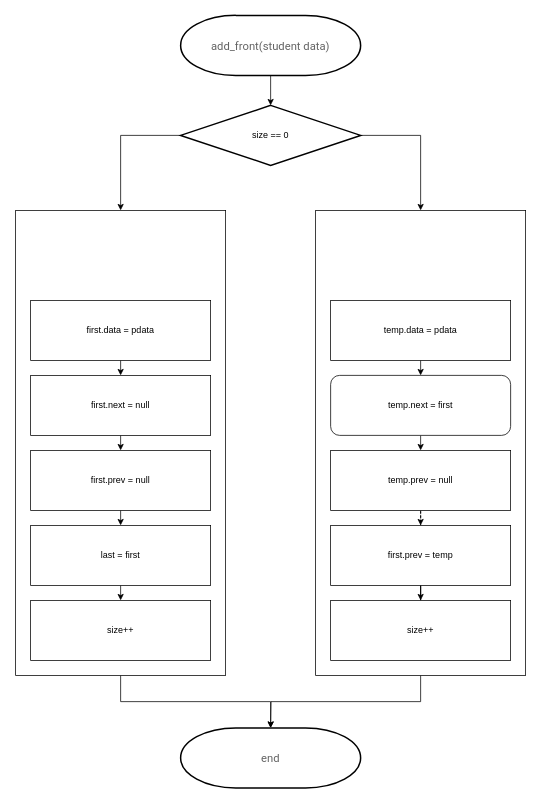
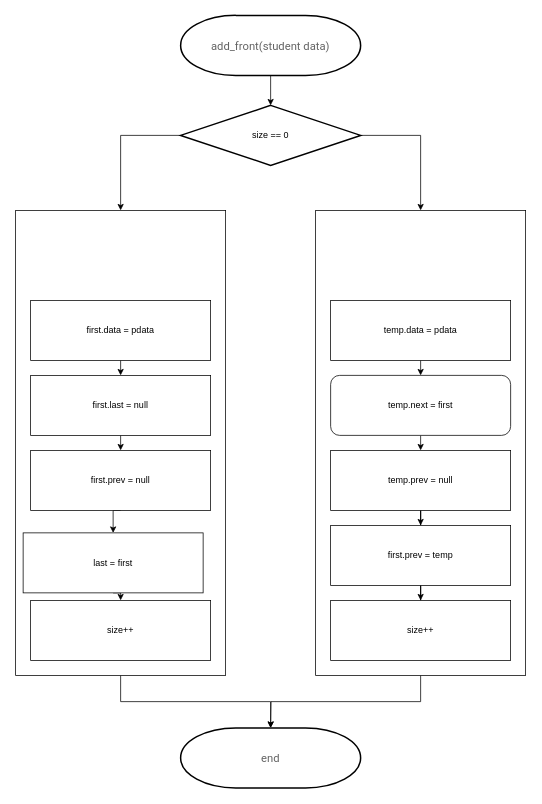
  <mxCell id="0" />
  <mxCell id="1" parent="0" />
  <mxCell id="2" style="edgeStyle=orthogonalEdgeStyle;rounded=0;orthogonalLoop=1;jettySize=auto;html=1;exitX=0.5;exitY=1;exitDx=0;exitDy=0;exitPerimeter=0;entryX=0.5;entryY=0;entryDx=0;entryDy=0;entryPerimeter=0;" edge="1" parent="1" source="3" target="6"><mxGeometry relative="1" as="geometry" /></mxCell>
  <mxCell id="3" value="&lt;span style=&quot;color: rgb(100 , 100 , 100) ; font-family: &amp;#34;roboto&amp;#34; , sans-serif ; font-size: 15px&quot;&gt;add_front(student data)&lt;/span&gt;" style="strokeWidth=2;html=1;shape=mxgraph.flowchart.terminator;whiteSpace=wrap;" vertex="1" parent="1"><mxGeometry x="240" y="20" width="240" height="80" as="geometry" /></mxCell>
  <mxCell id="4" style="edgeStyle=orthogonalEdgeStyle;rounded=0;orthogonalLoop=1;jettySize=auto;html=1;exitX=0;exitY=0.5;exitDx=0;exitDy=0;exitPerimeter=0;entryX=0.5;entryY=0;entryDx=0;entryDy=0;" edge="1" parent="1" source="6" target="8"><mxGeometry relative="1" as="geometry" /></mxCell>
  <mxCell id="5" style="edgeStyle=orthogonalEdgeStyle;rounded=0;orthogonalLoop=1;jettySize=auto;html=1;exitX=1;exitY=0.5;exitDx=0;exitDy=0;exitPerimeter=0;entryX=0.5;entryY=0;entryDx=0;entryDy=0;entryPerimeter=0;" edge="1" parent="1" source="6" target="19"><mxGeometry relative="1" as="geometry"><mxPoint x="560" y="280" as="targetPoint" /></mxGeometry></mxCell>
  <mxCell id="6" value="size == 0" style="strokeWidth=2;html=1;shape=mxgraph.flowchart.decision;whiteSpace=wrap;" vertex="1" parent="1"><mxGeometry x="240" y="140" width="240" height="80" as="geometry" /></mxCell>
  <mxCell id="7" style="edgeStyle=orthogonalEdgeStyle;rounded=0;orthogonalLoop=1;jettySize=auto;html=1;exitX=0.5;exitY=1;exitDx=0;exitDy=0;entryX=0.5;entryY=0;entryDx=0;entryDy=0;entryPerimeter=0;" edge="1" parent="1" source="8" target="29"><mxGeometry relative="1" as="geometry" /></mxCell>
  <mxCell id="8" value="" style="rounded=0;whiteSpace=wrap;html=1;" vertex="1" parent="1"><mxGeometry x="20" y="280" width="280" height="620" as="geometry" /></mxCell>
  <mxCell id="9" style="edgeStyle=orthogonalEdgeStyle;rounded=0;orthogonalLoop=1;jettySize=auto;html=1;exitX=0.5;exitY=1;exitDx=0;exitDy=0;entryX=0.5;entryY=0;entryDx=0;entryDy=0;" edge="1" parent="1" source="10" target="12"><mxGeometry relative="1" as="geometry" /></mxCell>
  <mxCell id="10" value="first.data = pdata" style="rounded=0;whiteSpace=wrap;html=1;" vertex="1" parent="1"><mxGeometry x="40" y="400" width="240" height="80" as="geometry" /></mxCell>
  <mxCell id="11" style="edgeStyle=orthogonalEdgeStyle;rounded=0;orthogonalLoop=1;jettySize=auto;html=1;exitX=0.5;exitY=1;exitDx=0;exitDy=0;entryX=0.5;entryY=0;entryDx=0;entryDy=0;" edge="1" parent="1" source="12" target="14"><mxGeometry relative="1" as="geometry" /></mxCell>
- <mxCell id="12" value="first.next = null" style="rounded=0;whiteSpace=wrap;html=1;" vertex="1" parent="1"><mxGeometry x="40" y="500" width="240" height="80" as="geometry" /></mxCell>
+ <mxCell id="12" value="first.last = null" style="rounded=0;whiteSpace=wrap;html=1;" vertex="1" parent="1"><mxGeometry x="40" y="500" width="240" height="80" as="geometry" /></mxCell>
  <mxCell id="13" style="edgeStyle=orthogonalEdgeStyle;rounded=0;orthogonalLoop=1;jettySize=auto;html=1;exitX=0.5;exitY=1;exitDx=0;exitDy=0;entryX=0.5;entryY=0;entryDx=0;entryDy=0;" edge="1" parent="1" source="14" target="16"><mxGeometry relative="1" as="geometry" /></mxCell>
  <mxCell id="14" value="first.prev = null" style="rounded=0;whiteSpace=wrap;html=1;" vertex="1" parent="1"><mxGeometry x="40" y="600" width="240" height="80" as="geometry" /></mxCell>
  <mxCell id="15" style="edgeStyle=orthogonalEdgeStyle;rounded=0;orthogonalLoop=1;jettySize=auto;html=1;exitX=0.5;exitY=1;exitDx=0;exitDy=0;entryX=0.5;entryY=0;entryDx=0;entryDy=0;" edge="1" parent="1" source="16" target="17"><mxGeometry relative="1" as="geometry" /></mxCell>
- <mxCell id="16" value="last = first" style="rounded=0;whiteSpace=wrap;html=1;" vertex="1" parent="1"><mxGeometry x="40" y="700" width="240" height="80" as="geometry" /></mxCell>
+ <mxCell id="16" value="last = first" style="rounded=0;whiteSpace=wrap;html=1;" vertex="1" parent="1"><mxGeometry x="30" y="710" width="240" height="80" as="geometry" /></mxCell>
  <mxCell id="17" value="size++" style="rounded=0;whiteSpace=wrap;html=1;" vertex="1" parent="1"><mxGeometry x="40" y="800" width="240" height="80" as="geometry" /></mxCell>
  <mxCell id="18" style="edgeStyle=orthogonalEdgeStyle;rounded=0;orthogonalLoop=1;jettySize=auto;html=1;exitX=0.5;exitY=1;exitDx=0;exitDy=0;" edge="1" parent="1" source="19"><mxGeometry relative="1" as="geometry"><mxPoint x="360" y="970" as="targetPoint" /></mxGeometry></mxCell>
  <mxCell id="19" value="" style="rounded=0;whiteSpace=wrap;html=1;" vertex="1" parent="1"><mxGeometry x="420" y="280" width="280" height="620" as="geometry" /></mxCell>
  <mxCell id="20" style="edgeStyle=orthogonalEdgeStyle;rounded=0;orthogonalLoop=1;jettySize=auto;html=1;exitX=0.5;exitY=1;exitDx=0;exitDy=0;entryX=0.5;entryY=0;entryDx=0;entryDy=0;" edge="1" parent="1" source="21" target="23"><mxGeometry relative="1" as="geometry" /></mxCell>
  <mxCell id="21" value="temp.data = pdata" style="rounded=0;whiteSpace=wrap;html=1;" vertex="1" parent="1"><mxGeometry x="440" y="400" width="240" height="80" as="geometry" /></mxCell>
  <mxCell id="22" style="edgeStyle=orthogonalEdgeStyle;rounded=0;orthogonalLoop=1;jettySize=auto;html=1;exitX=0.5;exitY=1;exitDx=0;exitDy=0;entryX=0.5;entryY=0;entryDx=0;entryDy=0;" edge="1" parent="1" source="23" target="25"><mxGeometry relative="1" as="geometry" /></mxCell>
  <mxCell id="23" value="temp.next = first" style="whiteSpace=wrap;html=1;rounded=1;" vertex="1" parent="1"><mxGeometry x="440" y="500" width="240" height="80" as="geometry" /></mxCell>
- <mxCell id="24" style="edgeStyle=orthogonalEdgeStyle;rounded=0;orthogonalLoop=1;jettySize=auto;html=1;exitX=0.5;exitY=1;exitDx=0;exitDy=0;dashed=1;" edge="1" parent="1" source="25" target="27"><mxGeometry relative="1" as="geometry" /></mxCell>
+ <mxCell id="24" style="edgeStyle=orthogonalEdgeStyle;rounded=0;orthogonalLoop=1;jettySize=auto;html=1;exitX=0.5;exitY=1;exitDx=0;exitDy=0;" edge="1" parent="1" source="25" target="27"><mxGeometry relative="1" as="geometry" /></mxCell>
  <mxCell id="25" value="temp.prev = null" style="rounded=0;whiteSpace=wrap;html=1;" vertex="1" parent="1"><mxGeometry x="440" y="600" width="240" height="80" as="geometry" /></mxCell>
  <mxCell id="26" style="edgeStyle=orthogonalEdgeStyle;rounded=0;orthogonalLoop=1;jettySize=auto;html=1;exitX=0.5;exitY=1;exitDx=0;exitDy=0;" edge="1" parent="1" source="27" target="28"><mxGeometry relative="1" as="geometry" /></mxCell>
  <mxCell id="27" value="first.prev = temp" style="rounded=0;whiteSpace=wrap;html=1;" vertex="1" parent="1"><mxGeometry x="440" y="700" width="240" height="80" as="geometry" /></mxCell>
  <mxCell id="28" value="size++" style="rounded=0;whiteSpace=wrap;html=1;" vertex="1" parent="1"><mxGeometry x="440" y="800" width="240" height="80" as="geometry" /></mxCell>
  <mxCell id="29" value="&lt;span style=&quot;color: rgb(100 , 100 , 100) ; font-family: &amp;#34;roboto&amp;#34; , sans-serif ; font-size: 15px&quot;&gt;end&lt;/span&gt;" style="strokeWidth=2;html=1;shape=mxgraph.flowchart.terminator;whiteSpace=wrap;" vertex="1" parent="1"><mxGeometry x="240" y="970" width="240" height="80" as="geometry" /></mxCell>
